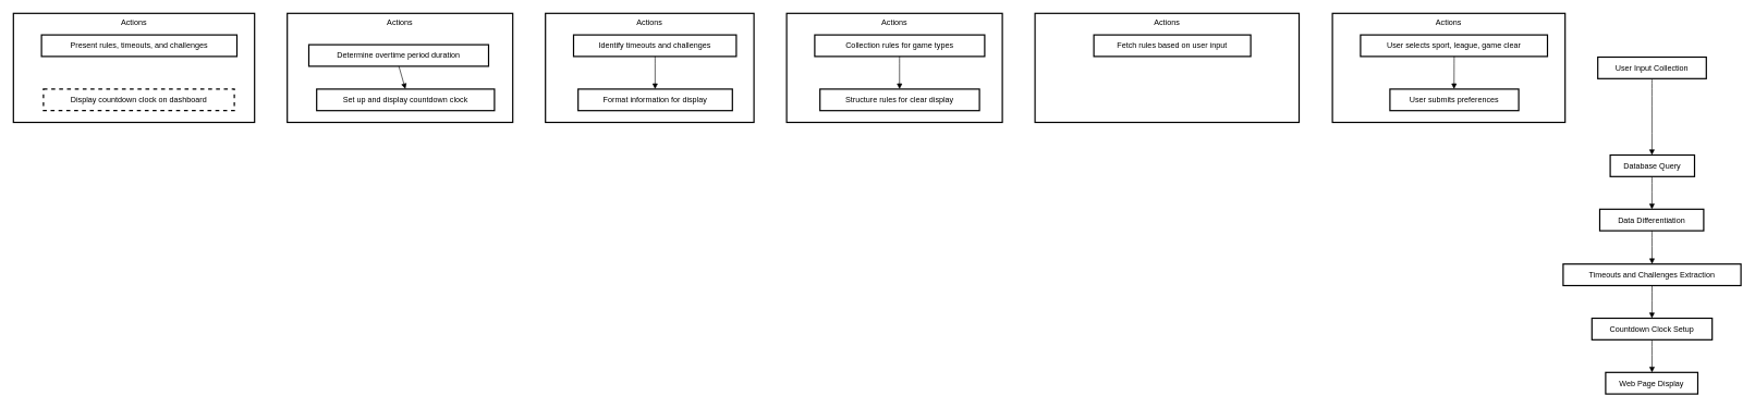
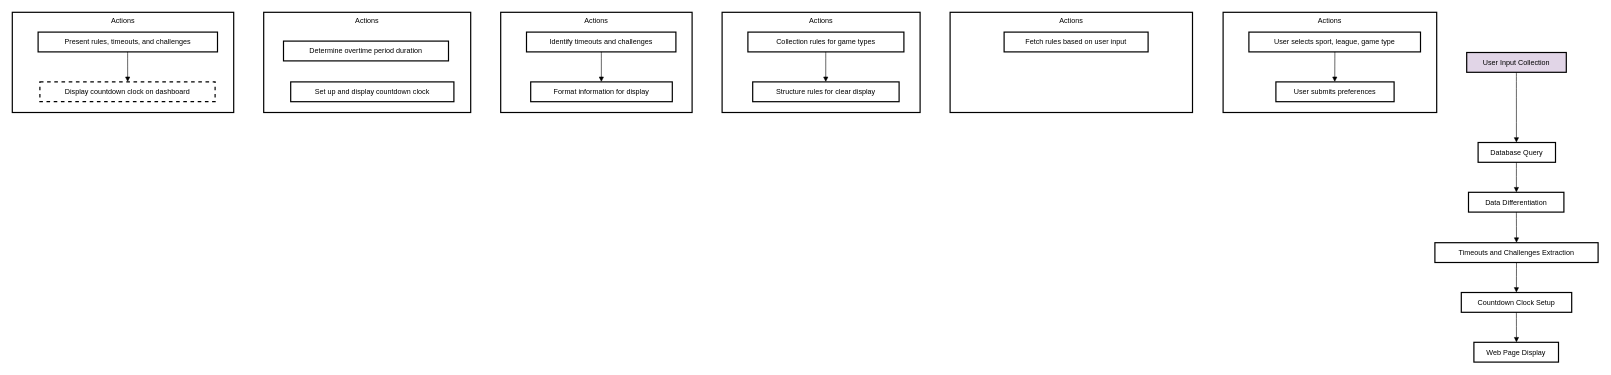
  <mxCell id="0" />
  <mxCell id="1" parent="0" />
  <mxCell id="2" value="Actions" style="whiteSpace=wrap;strokeWidth=2;verticalAlign=top;" vertex="1" parent="1"><mxGeometry x="20" y="20" width="369" height="167" as="geometry" /></mxCell>
  <mxCell id="3" value="Display countdown clock on dashboard" style="whiteSpace=wrap;strokeWidth=2;dashed=1;" vertex="1" parent="2"><mxGeometry x="46" y="116" width="292" height="33" as="geometry" /></mxCell>
  <mxCell id="4" value="Present rules, timeouts, and challenges" style="whiteSpace=wrap;strokeWidth=2;" vertex="1" parent="2"><mxGeometry x="43" y="33" width="299" height="33" as="geometry" /></mxCell>
+ <mxCell id="5" value="" style="curved=1;startArrow=none;endArrow=block;exitX=0.499;exitY=1.012;entryX=0.501;entryY=0.012;rounded=0;" edge="1" parent="2" source="4" target="3"><mxGeometry relative="1" as="geometry"><Array as="points" /></mxGeometry></mxCell>
  <mxCell id="6" value="Actions" style="whiteSpace=wrap;strokeWidth=2;verticalAlign=top;" vertex="1" parent="1"><mxGeometry x="439" y="20" width="345" height="167" as="geometry" /></mxCell>
  <mxCell id="7" value="Set up and display countdown clock" style="whiteSpace=wrap;strokeWidth=2;" vertex="1" parent="6"><mxGeometry x="45" y="116" width="272" height="33" as="geometry" /></mxCell>
  <mxCell id="8" value="Determine overtime period duration" style="whiteSpace=wrap;strokeWidth=2;" vertex="1" parent="6"><mxGeometry x="33" y="48" width="275" height="33" as="geometry" /></mxCell>
- <mxCell id="9" value="" style="curved=1;startArrow=none;endArrow=block;exitX=0.501;exitY=1.012;entryX=0.499;entryY=0.012;rounded=0;" edge="1" parent="6" source="8" target="7"><mxGeometry relative="1" as="geometry"><Array as="points" /></mxGeometry></mxCell>
  <mxCell id="10" value="Actions" style="whiteSpace=wrap;strokeWidth=2;verticalAlign=top;" vertex="1" parent="1"><mxGeometry x="834" y="20" width="319" height="167" as="geometry" /></mxCell>
  <mxCell id="11" value="Format information for display" style="whiteSpace=wrap;strokeWidth=2;" vertex="1" parent="10"><mxGeometry x="50" y="116" width="236" height="33" as="geometry" /></mxCell>
  <mxCell id="12" value="Identify timeouts and challenges" style="whiteSpace=wrap;strokeWidth=2;" vertex="1" parent="10"><mxGeometry x="43" y="33" width="249" height="33" as="geometry" /></mxCell>
  <mxCell id="13" value="" style="curved=1;startArrow=none;endArrow=block;exitX=0.501;exitY=1.012;entryX=0.499;entryY=0.012;rounded=0;" edge="1" parent="10" source="12" target="11"><mxGeometry relative="1" as="geometry"><Array as="points" /></mxGeometry></mxCell>
  <mxCell id="14" value="Actions" style="whiteSpace=wrap;strokeWidth=2;verticalAlign=top;" vertex="1" parent="1"><mxGeometry x="1203" y="20" width="330" height="167" as="geometry" /></mxCell>
  <mxCell id="15" value="Structure rules for clear display" style="whiteSpace=wrap;strokeWidth=2;" vertex="1" parent="14"><mxGeometry x="51" y="116" width="244" height="33" as="geometry" /></mxCell>
  <mxCell id="16" value="Collection rules for game types" style="whiteSpace=wrap;strokeWidth=2;" vertex="1" parent="14"><mxGeometry x="43" y="33" width="260" height="33" as="geometry" /></mxCell>
  <mxCell id="17" value="" style="curved=1;startArrow=none;endArrow=block;exitX=0.499;exitY=1.012;entryX=0.499;entryY=0.012;rounded=0;" edge="1" parent="14" source="16" target="15"><mxGeometry relative="1" as="geometry"><Array as="points" /></mxGeometry></mxCell>
  <mxCell id="18" value="Actions" style="whiteSpace=wrap;strokeWidth=2;verticalAlign=top;" vertex="1" parent="1"><mxGeometry x="1583" y="20" width="404" height="167" as="geometry" /></mxCell>
  <mxCell id="19" value="Fetch rules based on user input" style="whiteSpace=wrap;strokeWidth=2;" vertex="1" parent="18"><mxGeometry x="90" y="33" width="240" height="33" as="geometry" /></mxCell>
  <mxCell id="20" value="Actions" style="whiteSpace=wrap;strokeWidth=2;verticalAlign=top;" vertex="1" parent="1"><mxGeometry x="2038" y="20" width="356" height="167" as="geometry" /></mxCell>
  <mxCell id="21" value="User submits preferences" style="whiteSpace=wrap;strokeWidth=2;" vertex="1" parent="20"><mxGeometry x="88" y="116" width="197" height="33" as="geometry" /></mxCell>
- <mxCell id="22" value="User selects sport, league, game clear" style="whiteSpace=wrap;strokeWidth=2;" vertex="1" parent="20"><mxGeometry x="43" y="33" width="286" height="33" as="geometry" /></mxCell>
+ <mxCell id="22" value="User selects sport, league, game type" style="whiteSpace=wrap;strokeWidth=2;" vertex="1" parent="20"><mxGeometry x="43" y="33" width="286" height="33" as="geometry" /></mxCell>
  <mxCell id="23" value="" style="curved=1;startArrow=none;endArrow=block;exitX=0.501;exitY=1.012;entryX=0.498;entryY=0.012;rounded=0;" edge="1" parent="20" source="22" target="21"><mxGeometry relative="1" as="geometry"><Array as="points" /></mxGeometry></mxCell>
- <mxCell id="24" value="User Input Collection" style="whiteSpace=wrap;strokeWidth=2;" vertex="1" parent="1"><mxGeometry x="2444" y="87" width="166" height="33" as="geometry" /></mxCell>
+ <mxCell id="24" value="User Input Collection" style="whiteSpace=wrap;strokeWidth=2;fillColor=#e1d5e7;" vertex="1" parent="1"><mxGeometry x="2444" y="87" width="166" height="33" as="geometry" /></mxCell>
  <mxCell id="25" value="Database Query" style="whiteSpace=wrap;strokeWidth=2;" vertex="1" parent="1"><mxGeometry x="2463" y="237" width="129" height="33" as="geometry" /></mxCell>
  <mxCell id="26" value="Data Differentiation" style="whiteSpace=wrap;strokeWidth=2;" vertex="1" parent="1"><mxGeometry x="2447" y="320" width="159" height="33" as="geometry" /></mxCell>
  <mxCell id="27" value="Timeouts and Challenges Extraction" style="whiteSpace=wrap;strokeWidth=2;" vertex="1" parent="1"><mxGeometry x="2391" y="404" width="272" height="33" as="geometry" /></mxCell>
  <mxCell id="28" value="Countdown Clock Setup" style="whiteSpace=wrap;strokeWidth=2;" vertex="1" parent="1"><mxGeometry x="2435" y="487" width="184" height="33" as="geometry" /></mxCell>
  <mxCell id="29" value="Web Page Display" style="whiteSpace=wrap;strokeWidth=2;" vertex="1" parent="1"><mxGeometry x="2456" y="570" width="141" height="33" as="geometry" /></mxCell>
  <mxCell id="30" value="" style="curved=1;startArrow=none;endArrow=block;exitX=0.499;exitY=1.003;entryX=0.495;entryY=-0.006;rounded=0;" edge="1" parent="1" source="24" target="25"><mxGeometry relative="1" as="geometry"><Array as="points" /></mxGeometry></mxCell>
  <mxCell id="31" value="" style="curved=1;startArrow=none;endArrow=block;exitX=0.495;exitY=1.006;entryX=0.502;entryY=0.006;rounded=0;" edge="1" parent="1" source="25" target="26"><mxGeometry relative="1" as="geometry"><Array as="points" /></mxGeometry></mxCell>
  <mxCell id="32" value="" style="curved=1;startArrow=none;endArrow=block;exitX=0.502;exitY=1.018;entryX=0.5;entryY=-0.012;rounded=0;" edge="1" parent="1" source="26" target="27"><mxGeometry relative="1" as="geometry"><Array as="points" /></mxGeometry></mxCell>
  <mxCell id="33" value="" style="curved=1;startArrow=none;endArrow=block;exitX=0.5;exitY=1.0;entryX=0.499;entryY=2.312e-7;rounded=0;" edge="1" parent="1" source="27" target="28"><mxGeometry relative="1" as="geometry"><Array as="points" /></mxGeometry></mxCell>
  <mxCell id="34" value="" style="curved=1;startArrow=none;endArrow=block;exitX=0.499;exitY=1.012;entryX=0.503;entryY=0.012;rounded=0;" edge="1" parent="1" source="28" target="29"><mxGeometry relative="1" as="geometry"><Array as="points" /></mxGeometry></mxCell>
